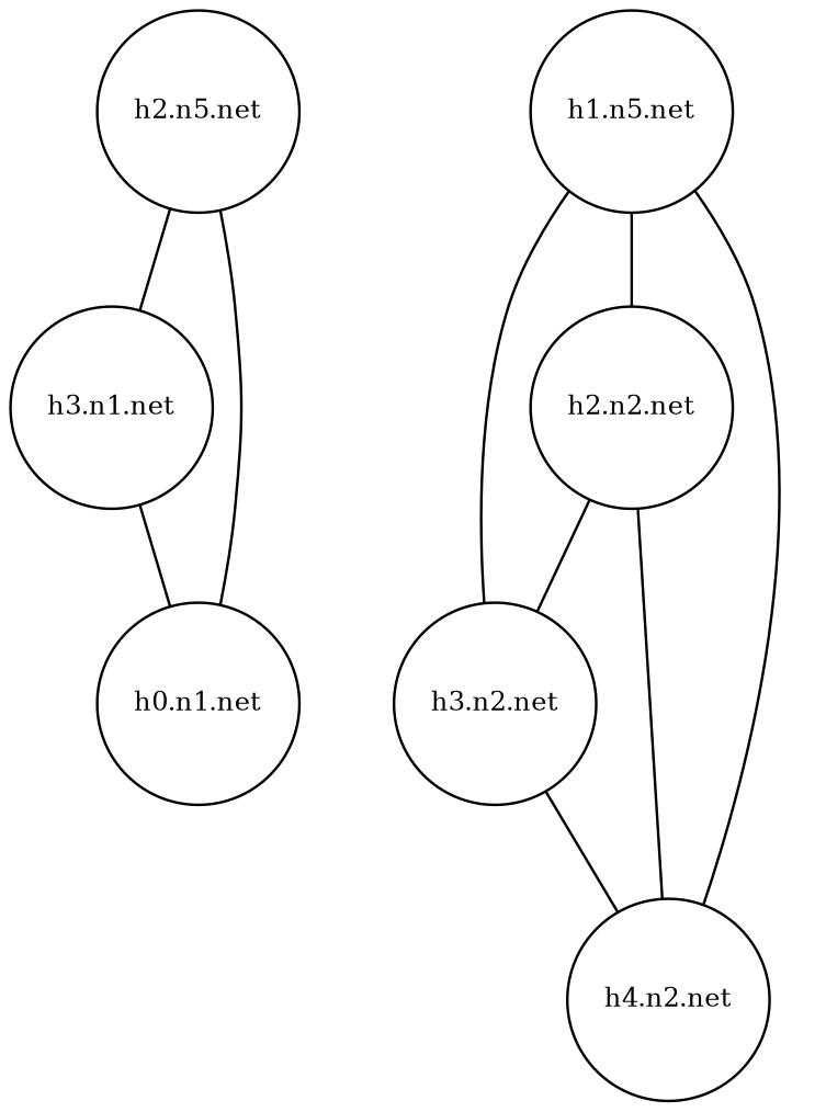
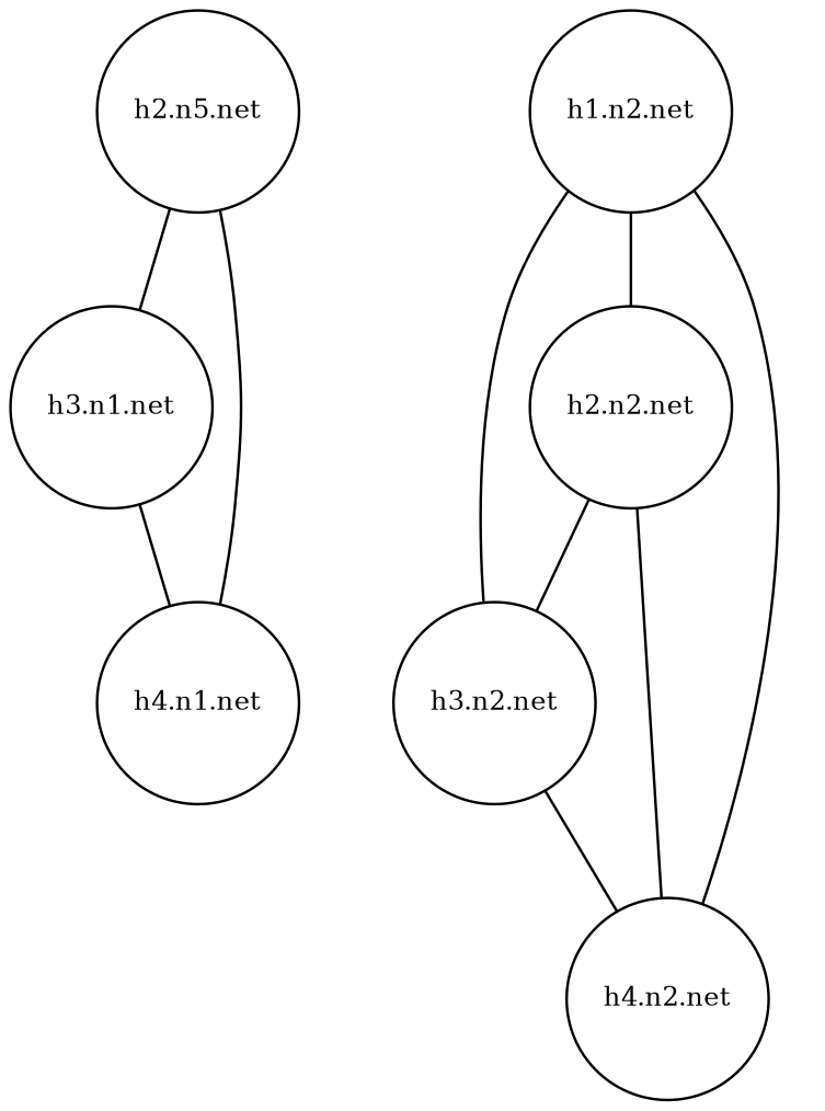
  graph {
    fontname="DejaVu Serif"
    overlapse=false
    node [fontname="DejaVu Serif" fontsize=10 shape=circle]
    edge [fontname="DejaVu Serif"]
    n1 [label="h2.n5.net"]
    "h3.n1.net"
-   "h4.n1.net" [label="h0.n1.net"]
-   "h1.n2.net" [label="h1.n5.net"]
+   "h4.n1.net"
+   "h1.n2.net"
    "h2.n2.net"
    "h3.n2.net"
    "h4.n2.net"
    n1 -- "h3.n1.net"
    n1 -- "h4.n1.net"
    "h3.n1.net" -- "h4.n1.net"
    "h1.n2.net" -- "h2.n2.net"
    "h1.n2.net" -- "h3.n2.net"
    "h2.n2.net" -- "h3.n2.net"
    "h2.n2.net" -- "h4.n2.net"
    "h3.n2.net" -- "h4.n2.net"
    "h4.n2.net" -- "h1.n2.net"
  }
